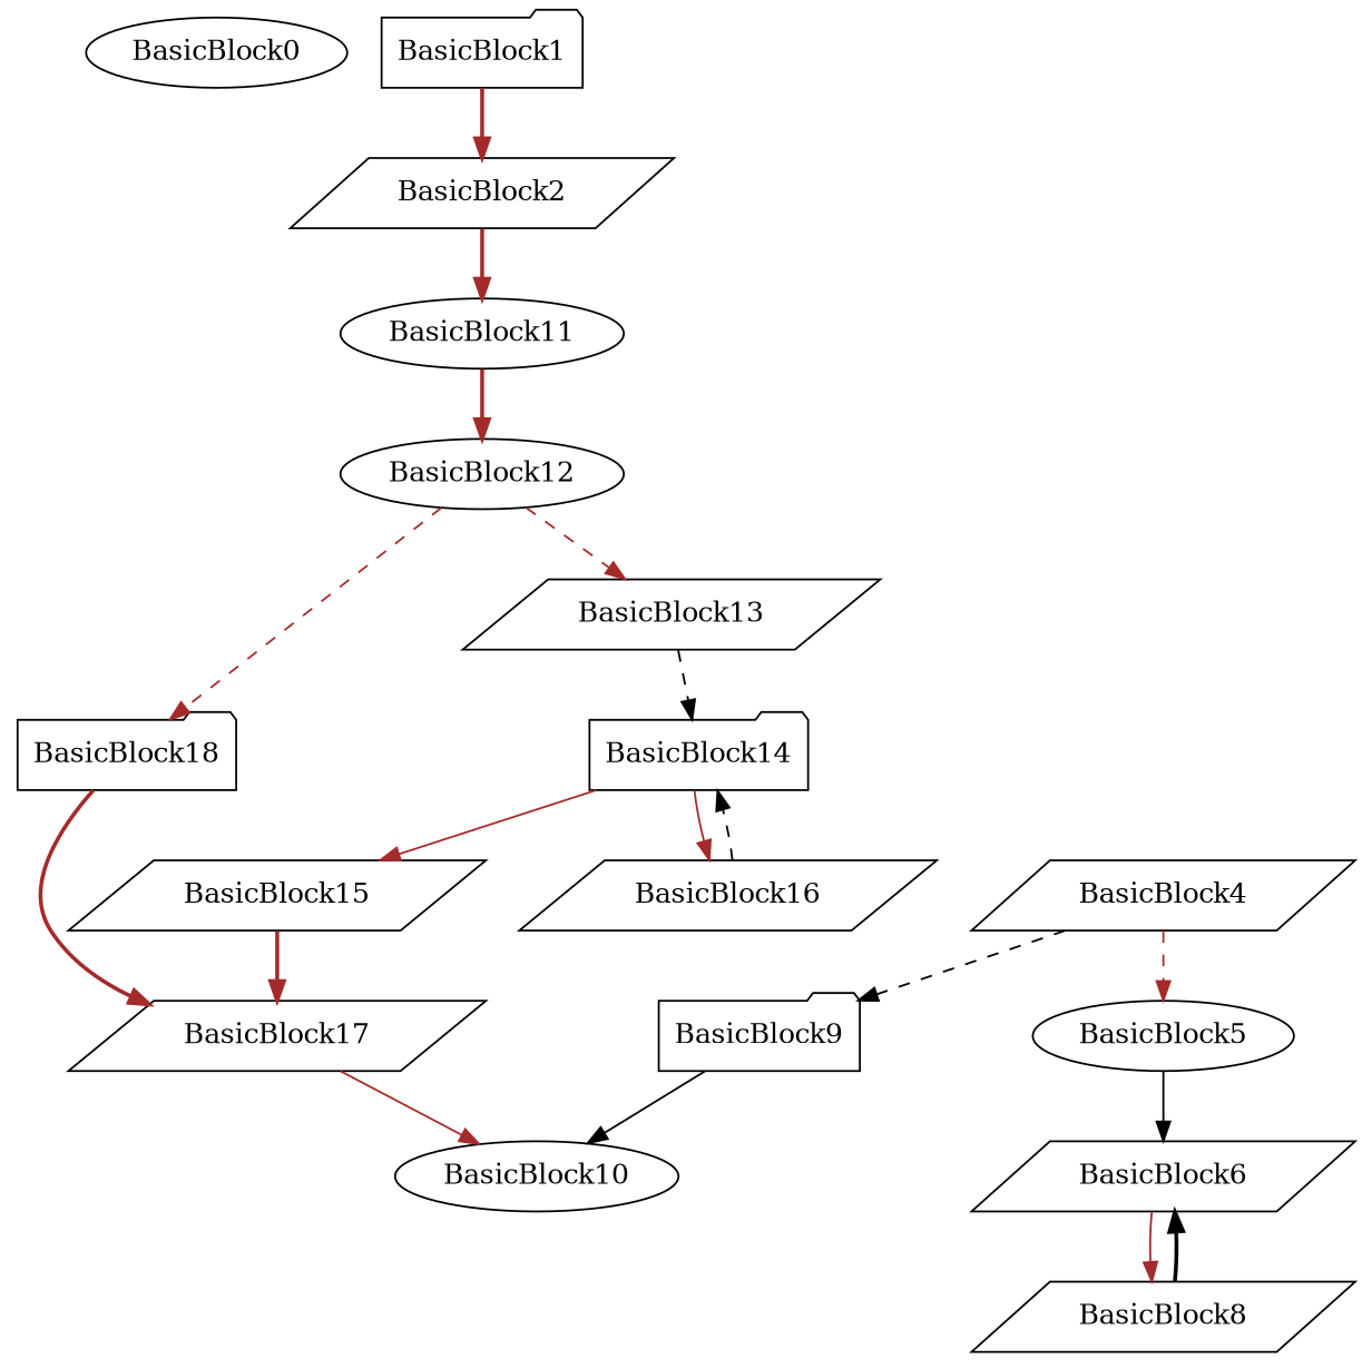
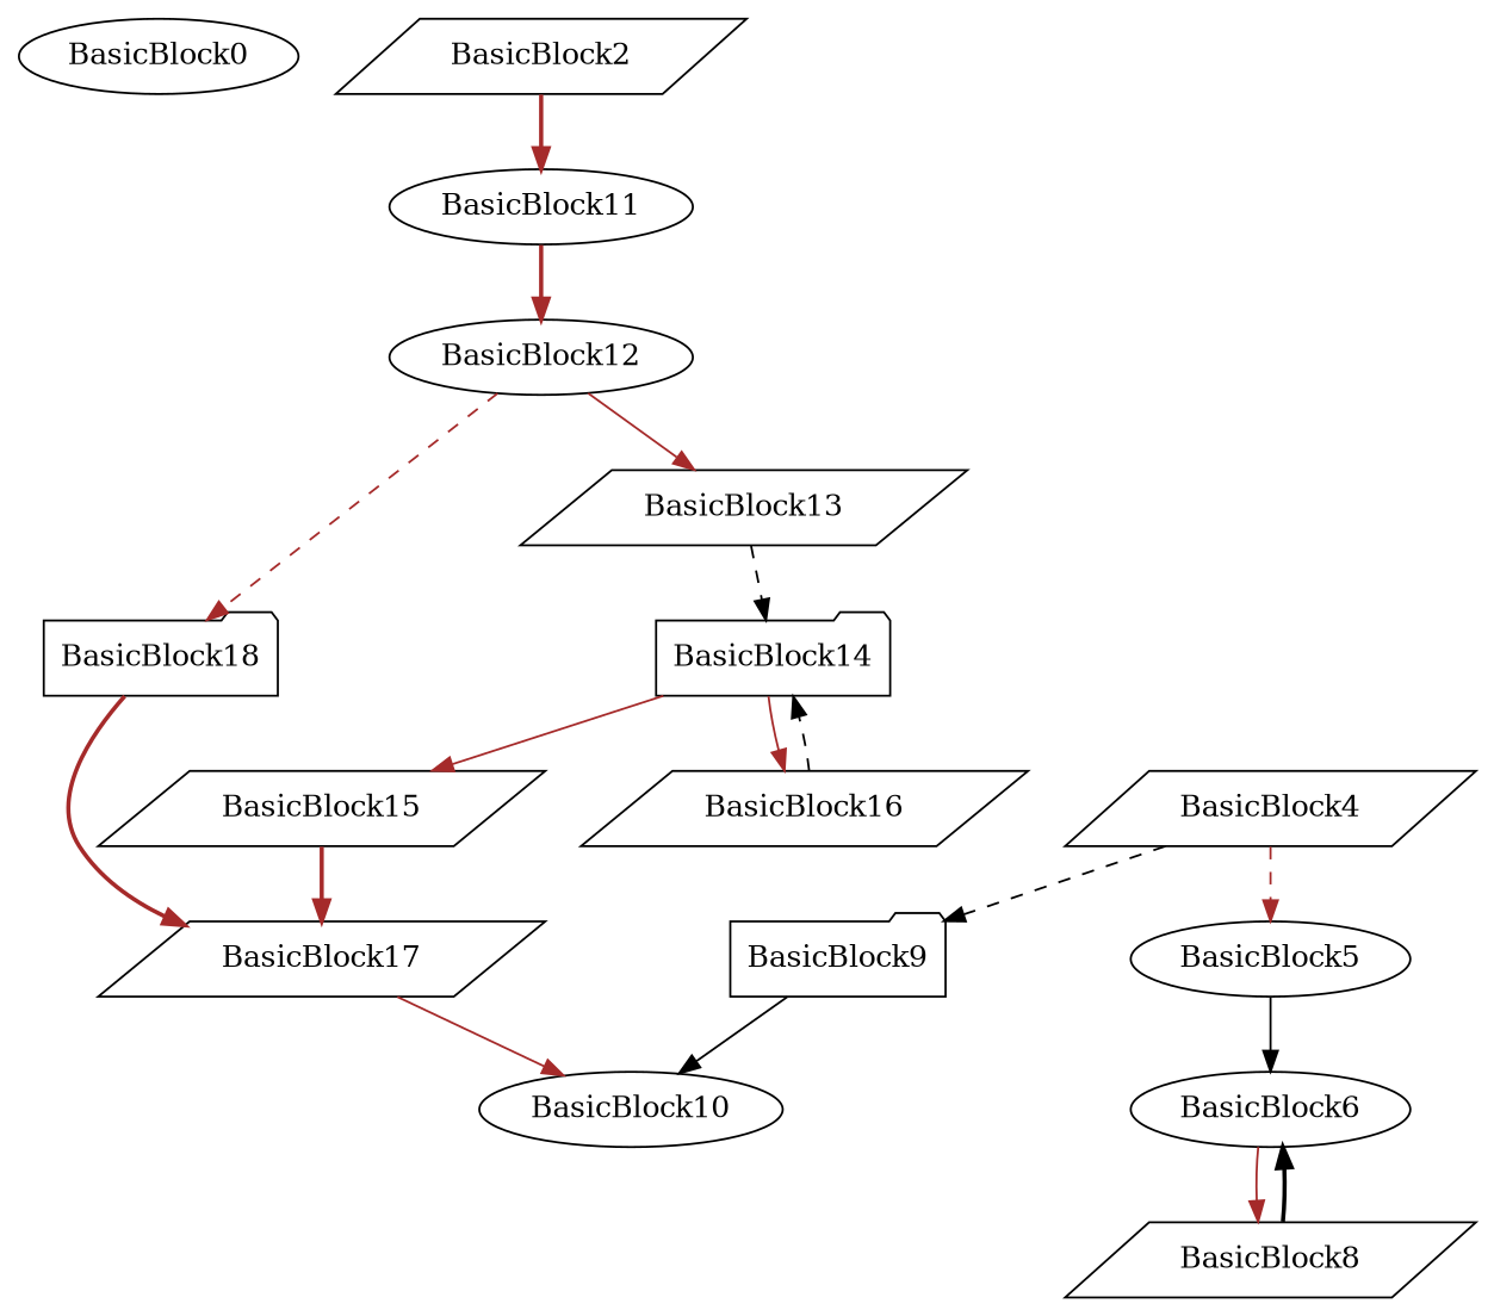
  digraph {
    node [shape=parallelogram]
    edge [color=brown style=solid]
    BasicBlock0 [shape=ellipse]
    BasicBlock9 [shape=folder]
    BasicBlock10 [shape=ellipse]
    BasicBlock17
    BasicBlock4
    BasicBlock5 [shape=ellipse]
-   BasicBlock6
+   BasicBlock6 [shape=ellipse]
    BasicBlock15
    BasicBlock18 [shape=folder]
    BasicBlock8
    BasicBlock14 [shape=folder]
    BasicBlock16
    BasicBlock12 [shape=ellipse]
    BasicBlock13
    BasicBlock2
    BasicBlock11 [shape=ellipse]
-   BasicBlock1 [shape=folder]
    BasicBlock9 -> BasicBlock10 [color=black]
    BasicBlock17 -> BasicBlock10
    BasicBlock4 -> BasicBlock9 [color=black style=dashed]
    BasicBlock4 -> BasicBlock5 [style=dashed]
    BasicBlock5 -> BasicBlock6 [color=black]
    BasicBlock6 -> BasicBlock8
    BasicBlock15 -> BasicBlock17 [style=bold]
    BasicBlock18 -> BasicBlock17 [style=bold]
    BasicBlock8 -> BasicBlock6 [color=black style=bold]
    BasicBlock14 -> BasicBlock15
    BasicBlock14 -> BasicBlock16
    BasicBlock16 -> BasicBlock14 [color=black style=dashed]
    BasicBlock12 -> BasicBlock18 [style=dashed]
-   BasicBlock12 -> BasicBlock13 [style=dashed]
+   BasicBlock12 -> BasicBlock13
    BasicBlock13 -> BasicBlock14 [color=black style=dashed]
    BasicBlock2 -> BasicBlock11 [style=bold]
    BasicBlock11 -> BasicBlock12 [style=bold]
-   BasicBlock1 -> BasicBlock2 [style=bold]
  }
